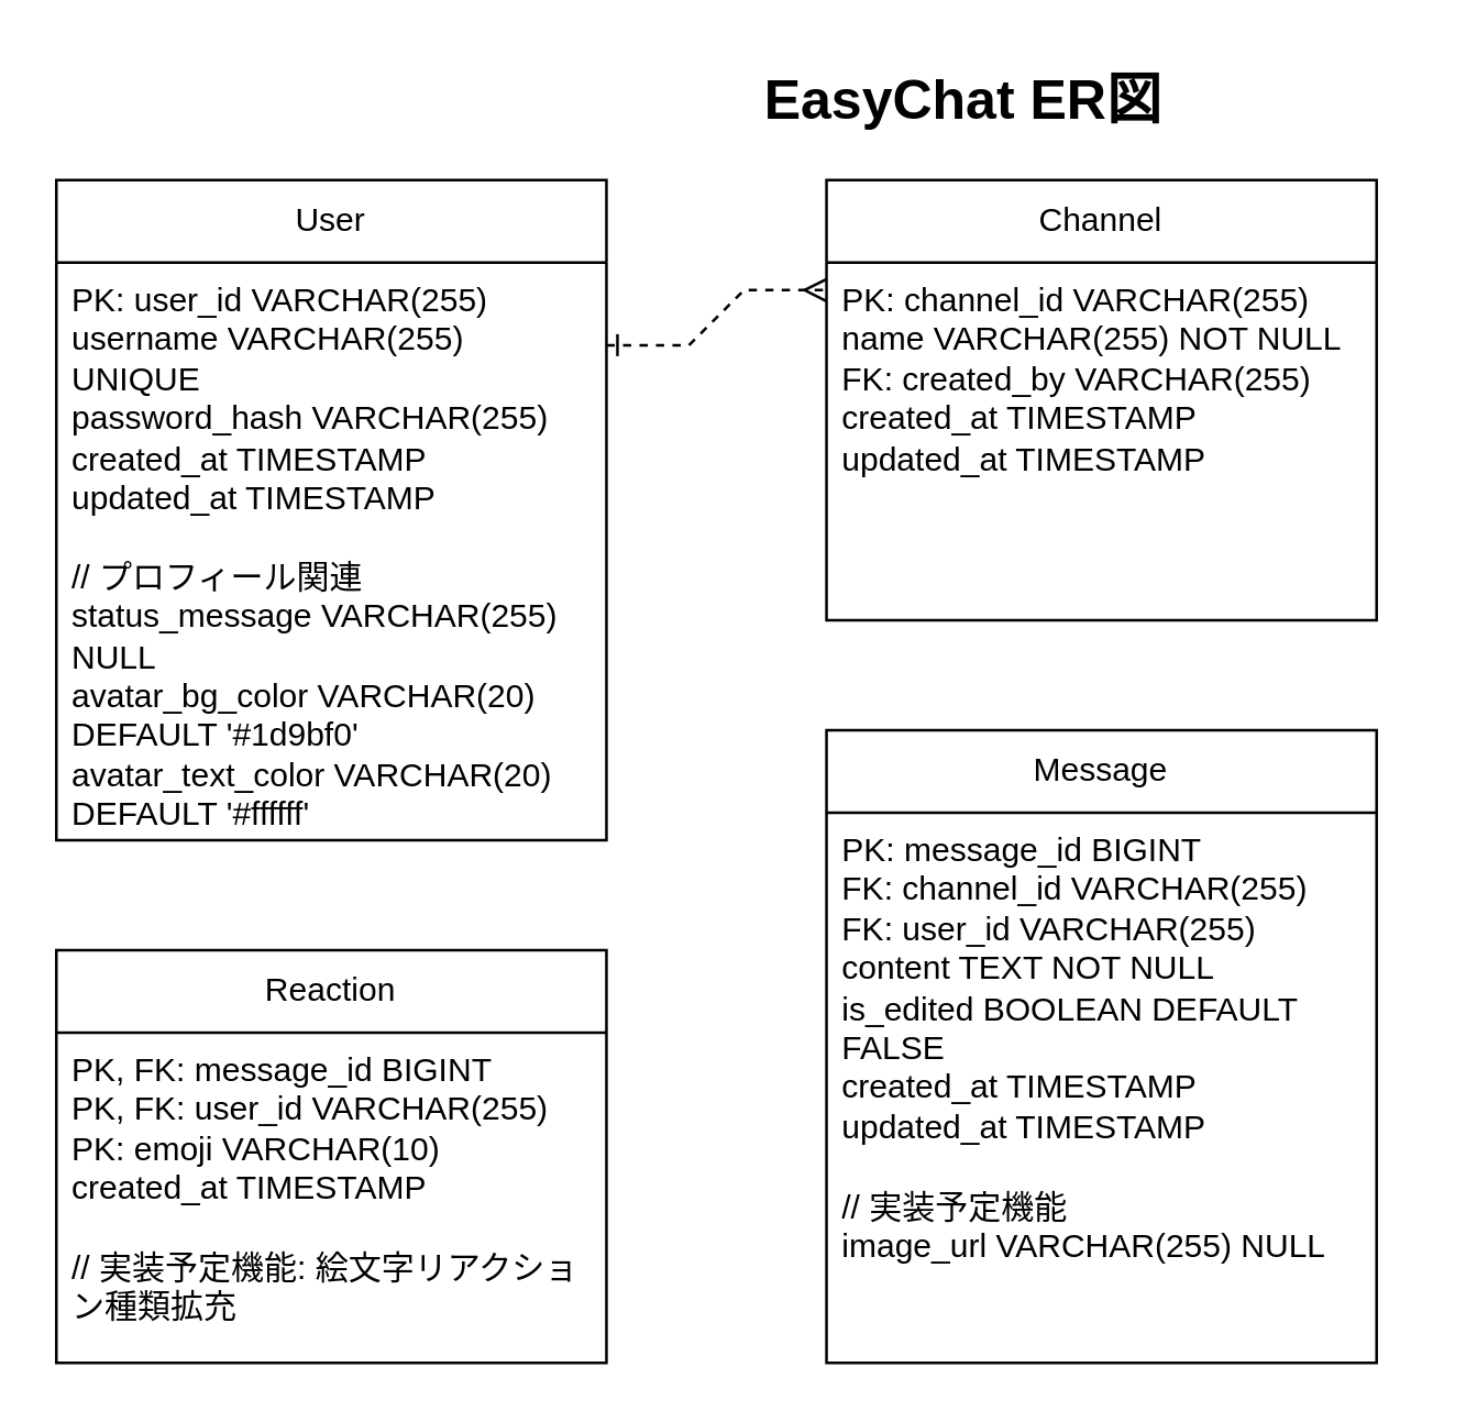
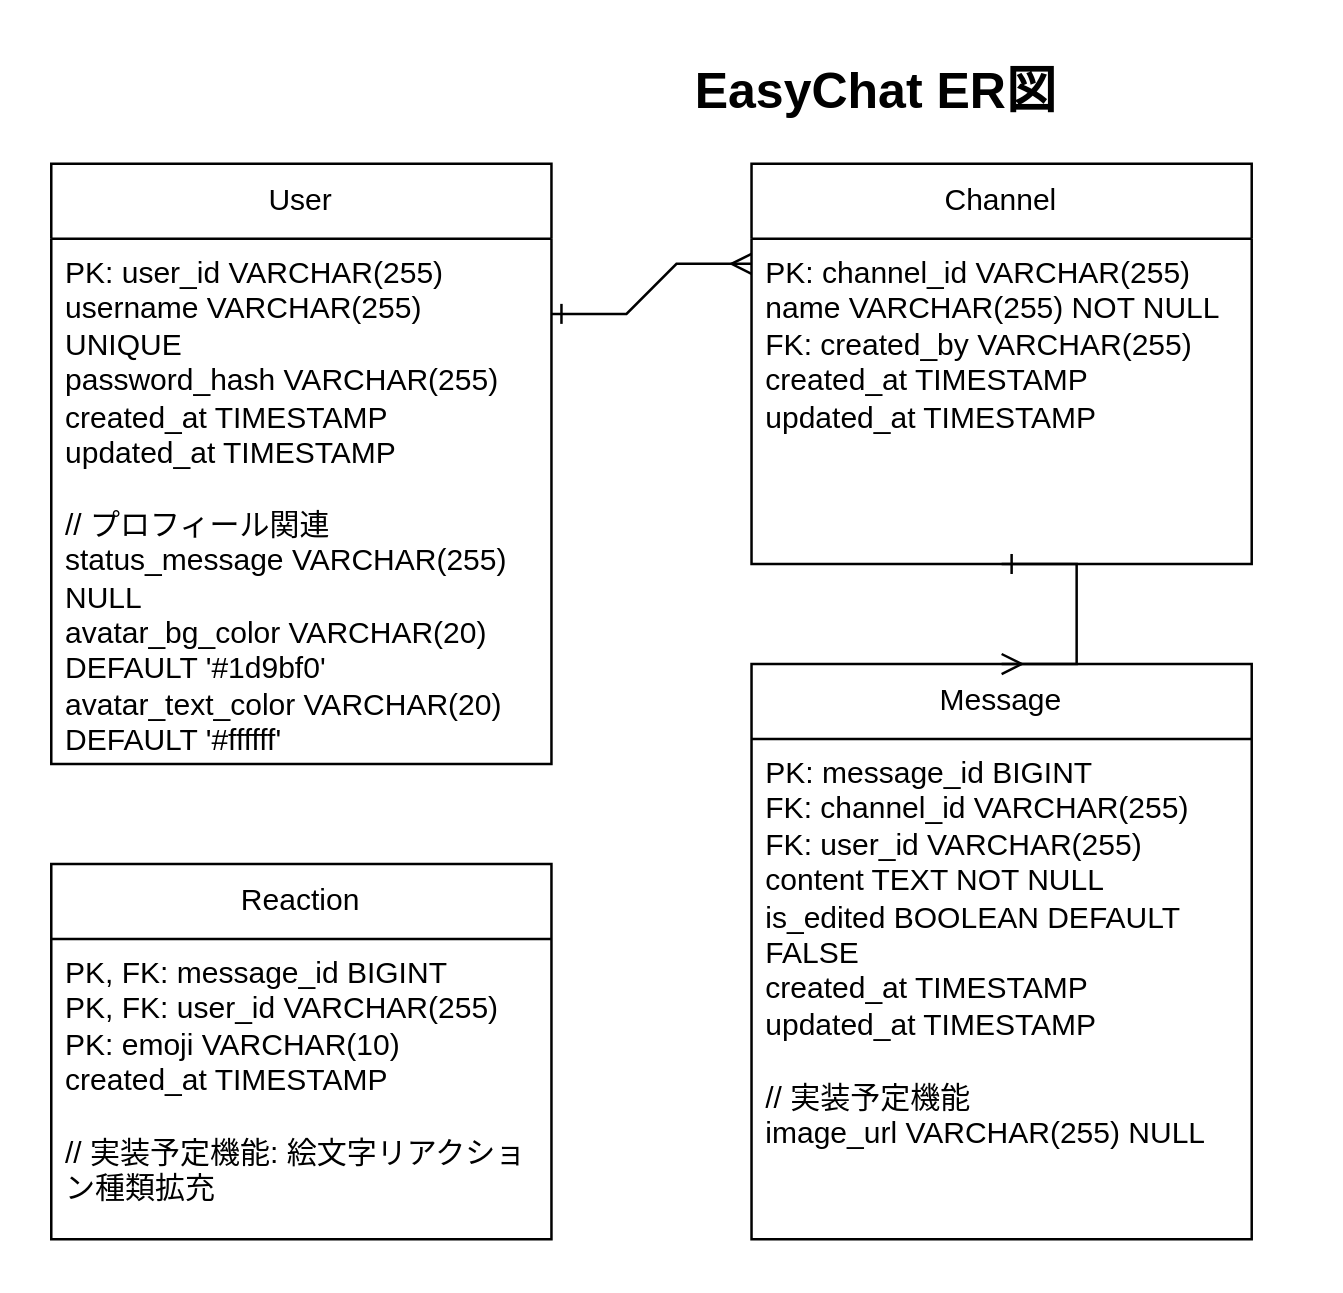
  <mxCell id="0" />
  <mxCell id="1" parent="0" />
  <mxCell id="2" value="User" style="swimlane;fontStyle=0;childLayout=stackLayout;horizontal=1;startSize=30;horizontalStack=0;resizeParent=1;resizeParentMax=0;resizeLast=0;collapsible=1;marginBottom=0;whiteSpace=wrap;html=1;" parent="1" vertex="1"><mxGeometry x="20" y="65" width="200" height="240" as="geometry" /></mxCell>
  <mxCell id="3" value="PK: user_id VARCHAR(255)&#10;username VARCHAR(255) UNIQUE&#10;password_hash VARCHAR(255)&#10;created_at TIMESTAMP&#10;updated_at TIMESTAMP&#10;&#10;// プロフィール関連&#10;status_message VARCHAR(255) NULL&#10;avatar_bg_color VARCHAR(20) DEFAULT '#1d9bf0'&#10;avatar_text_color VARCHAR(20) DEFAULT '#ffffff'" style="text;strokeColor=none;fillColor=none;align=left;verticalAlign=top;spacingLeft=4;spacingRight=4;overflow=hidden;points=[[0,0.5],[1,0.5]];portConstraint=eastwest;rotatable=0;whiteSpace=wrap;html=1;" parent="2" vertex="1"><mxGeometry y="30" width="200" height="210" as="geometry" /></mxCell>
  <mxCell id="4" value="Channel" style="swimlane;fontStyle=0;childLayout=stackLayout;horizontal=1;startSize=30;horizontalStack=0;resizeParent=1;resizeParentMax=0;resizeLast=0;collapsible=1;marginBottom=0;whiteSpace=wrap;html=1;" parent="1" vertex="1"><mxGeometry x="300" y="65" width="200" height="160" as="geometry" /></mxCell>
  <mxCell id="5" value="PK: channel_id VARCHAR(255)&#10;name VARCHAR(255) NOT NULL&#10;FK: created_by VARCHAR(255)&#10;created_at TIMESTAMP&#10;updated_at TIMESTAMP" style="text;strokeColor=none;fillColor=none;align=left;verticalAlign=top;spacingLeft=4;spacingRight=4;overflow=hidden;points=[[0,0.5],[1,0.5]];portConstraint=eastwest;rotatable=0;whiteSpace=wrap;html=1;" parent="4" vertex="1"><mxGeometry y="30" width="200" height="130" as="geometry" /></mxCell>
  <mxCell id="6" value="Message" style="swimlane;fontStyle=0;childLayout=stackLayout;horizontal=1;startSize=30;horizontalStack=0;resizeParent=1;resizeParentMax=0;resizeLast=0;collapsible=1;marginBottom=0;whiteSpace=wrap;html=1;" parent="1" vertex="1"><mxGeometry x="300" y="265" width="200" height="230" as="geometry" /></mxCell>
  <mxCell id="7" value="PK: message_id BIGINT&#10;FK: channel_id VARCHAR(255)&#10;FK: user_id VARCHAR(255)&#10;content TEXT NOT NULL&#10;is_edited BOOLEAN DEFAULT FALSE&#10;created_at TIMESTAMP&#10;updated_at TIMESTAMP&#10;&#10;// 実装予定機能&#10;image_url VARCHAR(255) NULL" style="text;strokeColor=none;fillColor=none;align=left;verticalAlign=top;spacingLeft=4;spacingRight=4;overflow=hidden;points=[[0,0.5],[1,0.5]];portConstraint=eastwest;rotatable=0;whiteSpace=wrap;html=1;" parent="6" vertex="1"><mxGeometry y="30" width="200" height="200" as="geometry" /></mxCell>
  <mxCell id="8" value="Reaction" style="swimlane;fontStyle=0;childLayout=stackLayout;horizontal=1;startSize=30;horizontalStack=0;resizeParent=1;resizeParentMax=0;resizeLast=0;collapsible=1;marginBottom=0;whiteSpace=wrap;html=1;" parent="1" vertex="1"><mxGeometry x="20" y="345" width="200" height="150" as="geometry" /></mxCell>
  <mxCell id="9" value="PK, FK: message_id BIGINT&#10;PK, FK: user_id VARCHAR(255)&#10;PK: emoji VARCHAR(10)&#10;created_at TIMESTAMP&#10;&#10;// 実装予定機能: 絵文字リアクション種類拡充" style="text;strokeColor=none;fillColor=none;align=left;verticalAlign=top;spacingLeft=4;spacingRight=4;overflow=hidden;points=[[0,0.5],[1,0.5]];portConstraint=eastwest;rotatable=0;whiteSpace=wrap;html=1;" parent="8" vertex="1"><mxGeometry y="30" width="200" height="120" as="geometry" /></mxCell>
- <mxCell id="10" value="" style="edgeStyle=entityRelationEdgeStyle;fontSize=12;html=1;endArrow=ERmany;startArrow=ERone;rounded=0;exitX=1;exitY=0.25;exitDx=0;exitDy=0;entryX=0;entryY=0.25;entryDx=0;entryDy=0;startFill=0;dashed=1;" parent="1" source="2" target="4" edge="1"><mxGeometry width="100" height="100" relative="1" as="geometry"><mxPoint x="340" y="475" as="sourcePoint" /><mxPoint x="440" y="375" as="targetPoint" /></mxGeometry></mxCell>
+ <mxCell id="10" value="" style="edgeStyle=entityRelationEdgeStyle;fontSize=12;html=1;endArrow=ERmany;startArrow=ERone;rounded=0;exitX=1;exitY=0.25;exitDx=0;exitDy=0;entryX=0;entryY=0.25;entryDx=0;entryDy=0;startFill=0;" parent="1" source="2" target="4" edge="1"><mxGeometry width="100" height="100" relative="1" as="geometry"><mxPoint x="340" y="475" as="sourcePoint" /><mxPoint x="440" y="375" as="targetPoint" /></mxGeometry></mxCell>
+ <mxCell id="11" value="" style="edgeStyle=entityRelationEdgeStyle;fontSize=12;html=1;endArrow=ERmany;startArrow=ERone;rounded=0;exitX=0.5;exitY=1;exitDx=0;exitDy=0;entryX=0.5;entryY=0;entryDx=0;entryDy=0;startFill=0;" parent="1" source="4" target="6" edge="1"><mxGeometry width="100" height="100" relative="1" as="geometry"><mxPoint x="340" y="475" as="sourcePoint" /><mxPoint x="440" y="375" as="targetPoint" /></mxGeometry></mxCell>
  <mxCell id="12" value="EasyChat ER図" style="text;html=1;strokeColor=none;fillColor=none;align=center;verticalAlign=middle;whiteSpace=wrap;rounded=0;fontSize=20;fontStyle=1" parent="1" vertex="1"><mxGeometry x="185" y="20" width="330" height="30" as="geometry" /></mxCell>
